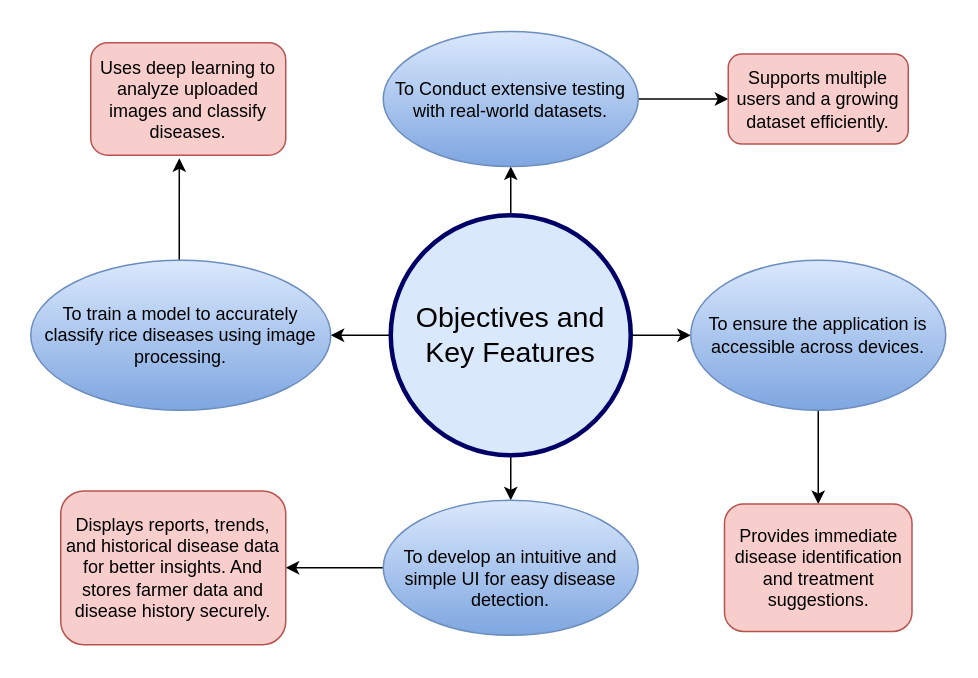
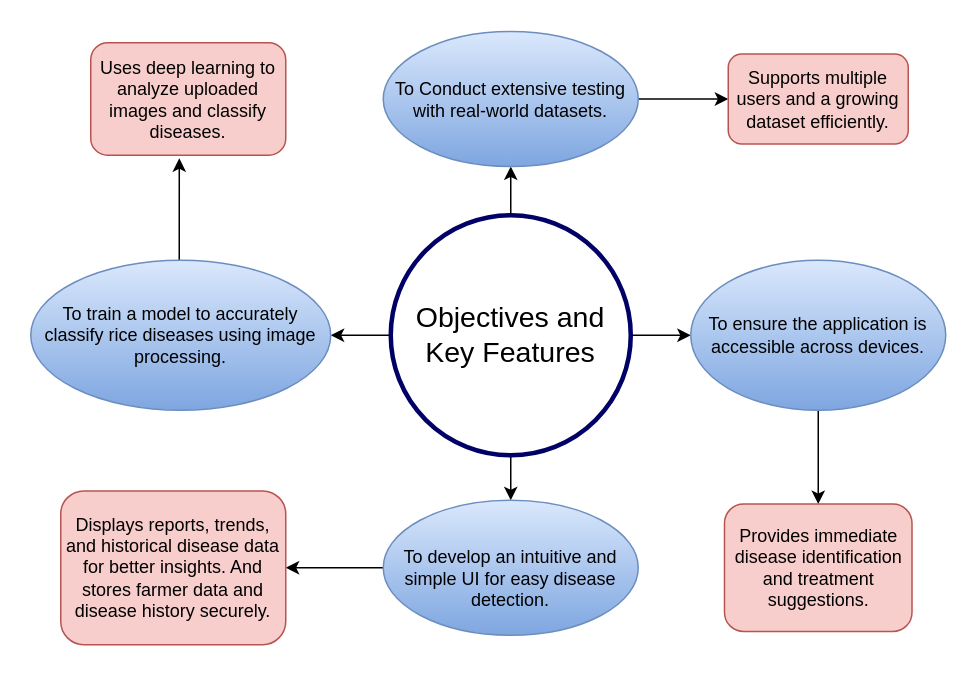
  <mxCell id="0" />
  <mxCell id="1" parent="0" />
  <mxCell id="2" style="edgeStyle=orthogonalEdgeStyle;rounded=0;orthogonalLoop=1;jettySize=auto;html=1;entryX=1;entryY=0.5;entryDx=0;entryDy=0;" edge="1" parent="1" source="6" target="8"><mxGeometry relative="1" as="geometry" /></mxCell>
  <mxCell id="3" style="edgeStyle=orthogonalEdgeStyle;rounded=0;orthogonalLoop=1;jettySize=auto;html=1;entryX=0;entryY=0.5;entryDx=0;entryDy=0;" edge="1" parent="1" source="6" target="12"><mxGeometry relative="1" as="geometry" /></mxCell>
  <mxCell id="4" style="edgeStyle=orthogonalEdgeStyle;rounded=0;orthogonalLoop=1;jettySize=auto;html=1;entryX=0.5;entryY=1;entryDx=0;entryDy=0;" edge="1" parent="1" source="6" target="10"><mxGeometry relative="1" as="geometry" /></mxCell>
  <mxCell id="5" style="edgeStyle=orthogonalEdgeStyle;rounded=0;orthogonalLoop=1;jettySize=auto;html=1;" edge="1" parent="1" source="6" target="14"><mxGeometry relative="1" as="geometry" /></mxCell>
- <mxCell id="6" value="&lt;font style=&quot;font-size: 19px;&quot;&gt;Objectives and Key Features&lt;/font&gt;" style="ellipse;whiteSpace=wrap;html=1;aspect=fixed;strokeColor=#000066;strokeWidth=3;fillColor=#dae8fc;" parent="1" vertex="1"><mxGeometry x="260" y="143" width="160" height="160" as="geometry" /></mxCell>
+ <mxCell id="6" value="&lt;font style=&quot;font-size: 19px;&quot;&gt;Objectives and Key Features&lt;/font&gt;" style="ellipse;whiteSpace=wrap;html=1;aspect=fixed;strokeColor=#000066;strokeWidth=3;" parent="1" vertex="1"><mxGeometry x="260" y="143" width="160" height="160" as="geometry" /></mxCell>
  <mxCell id="7" style="edgeStyle=orthogonalEdgeStyle;rounded=0;orthogonalLoop=1;jettySize=auto;html=1;entryX=0.454;entryY=1.027;entryDx=0;entryDy=0;entryPerimeter=0;" edge="1" parent="1" source="8" target="15"><mxGeometry relative="1" as="geometry"><mxPoint x="120" y="113" as="targetPoint" /><Array as="points"><mxPoint x="119" y="153" /><mxPoint x="119" y="153" /></Array></mxGeometry></mxCell>
  <mxCell id="8" value="&lt;div&gt;&lt;br&gt;&lt;/div&gt;&lt;div&gt;&lt;br&gt;&lt;/div&gt;&lt;div&gt;&lt;span style=&quot;background-color: transparent; color: light-dark(rgb(0, 0, 0), rgb(255, 255, 255));&quot;&gt;To train a model to accurately classify rice diseases using image processing.&lt;/span&gt;&lt;/div&gt;&lt;div&gt;&lt;br&gt;&lt;/div&gt;&lt;div&gt;&lt;br&gt;&lt;/div&gt;" style="ellipse;whiteSpace=wrap;html=1;fillColor=#dae8fc;strokeColor=#6c8ebf;gradientColor=#7ea6e0;" parent="1" vertex="1"><mxGeometry x="20" y="173" width="200" height="100" as="geometry" /></mxCell>
  <mxCell id="9" style="edgeStyle=orthogonalEdgeStyle;rounded=0;orthogonalLoop=1;jettySize=auto;html=1;entryX=0;entryY=0.5;entryDx=0;entryDy=0;" edge="1" parent="1" source="10" target="16"><mxGeometry relative="1" as="geometry" /></mxCell>
  <mxCell id="10" value="&lt;div&gt;&lt;br&gt;&lt;/div&gt;&lt;div&gt;&lt;span style=&quot;background-color: transparent; color: light-dark(rgb(0, 0, 0), rgb(255, 255, 255));&quot;&gt;To Conduct extensive testing with real-world datasets.&lt;/span&gt;&lt;/div&gt;&lt;div&gt;&lt;br&gt;&lt;/div&gt;" style="ellipse;whiteSpace=wrap;html=1;fillColor=#dae8fc;strokeColor=#6c8ebf;gradientColor=#7ea6e0;" parent="1" vertex="1"><mxGeometry x="255" y="20.5" width="170" height="90" as="geometry" /></mxCell>
  <mxCell id="11" style="edgeStyle=orthogonalEdgeStyle;rounded=0;orthogonalLoop=1;jettySize=auto;html=1;entryX=0.5;entryY=0;entryDx=0;entryDy=0;" edge="1" parent="1" source="12" target="17"><mxGeometry relative="1" as="geometry" /></mxCell>
  <mxCell id="12" value="&lt;div&gt;&lt;br&gt;&lt;/div&gt;&lt;div&gt;&lt;span style=&quot;background-color: transparent; color: light-dark(rgb(0, 0, 0), rgb(255, 255, 255));&quot;&gt;To ensure the application is accessible across devices.&lt;/span&gt;&lt;/div&gt;&lt;div&gt;&lt;br&gt;&lt;/div&gt;" style="ellipse;whiteSpace=wrap;html=1;fillColor=#dae8fc;strokeColor=#6c8ebf;gradientColor=#7ea6e0;" parent="1" vertex="1"><mxGeometry x="460" y="173" width="170" height="100" as="geometry" /></mxCell>
  <mxCell id="13" style="edgeStyle=orthogonalEdgeStyle;rounded=0;orthogonalLoop=1;jettySize=auto;html=1;entryX=1;entryY=0.5;entryDx=0;entryDy=0;" edge="1" parent="1" source="14" target="18"><mxGeometry relative="1" as="geometry" /></mxCell>
  <mxCell id="14" value="&lt;div&gt;&lt;br&gt;&lt;/div&gt;&lt;div&gt;&lt;br&gt;&lt;/div&gt;&lt;div&gt;To develop an intuitive and simple UI for easy disease detection.&lt;/div&gt;&lt;div&gt;&lt;br&gt;&lt;/div&gt;" style="ellipse;whiteSpace=wrap;html=1;fillColor=#dae8fc;strokeColor=#6c8ebf;gradientColor=#7ea6e0;" parent="1" vertex="1"><mxGeometry x="255" y="333" width="170" height="90" as="geometry" /></mxCell>
  <mxCell id="15" value="Uses deep learning to analyze uploaded images and classify diseases." style="rounded=1;whiteSpace=wrap;html=1;fillColor=#f8cecc;strokeColor=#b85450;" vertex="1" parent="1"><mxGeometry x="60" y="28" width="130" height="75" as="geometry" /></mxCell>
  <mxCell id="16" value="Supports multiple users and a growing dataset efficiently." style="rounded=1;whiteSpace=wrap;html=1;fillColor=#f8cecc;strokeColor=#b85450;" vertex="1" parent="1"><mxGeometry x="485" y="35.5" width="120" height="60" as="geometry" /></mxCell>
  <mxCell id="17" value="&lt;div&gt;&lt;br&gt;&lt;/div&gt;&lt;div&gt;Provides immediate disease identification and treatment suggestions.&lt;/div&gt;&lt;div&gt;&lt;br&gt;&lt;/div&gt;" style="rounded=1;whiteSpace=wrap;html=1;fillColor=#f8cecc;strokeColor=#b85450;" vertex="1" parent="1"><mxGeometry x="482.5" y="335.5" width="125" height="85" as="geometry" /></mxCell>
  <mxCell id="18" value="&lt;div&gt;&lt;br&gt;&lt;/div&gt;&lt;div&gt;&lt;br&gt;&lt;/div&gt;&lt;div&gt;Displays reports, trends, and historical disease data for better insights. And s&lt;span style=&quot;background-color: transparent;&quot;&gt;tores farmer data and disease history securely.&lt;/span&gt;&lt;/div&gt;&lt;div&gt;&lt;span style=&quot;background-color: transparent; color: light-dark(rgb(0, 0, 0), rgb(255, 255, 255));&quot;&gt;&lt;br&gt;&lt;/span&gt;&lt;/div&gt;&lt;div&gt;&lt;br&gt;&lt;/div&gt;" style="rounded=1;whiteSpace=wrap;html=1;fillColor=#f8cecc;strokeColor=#b85450;" vertex="1" parent="1"><mxGeometry x="40" y="326.75" width="150" height="102.5" as="geometry" /></mxCell>
